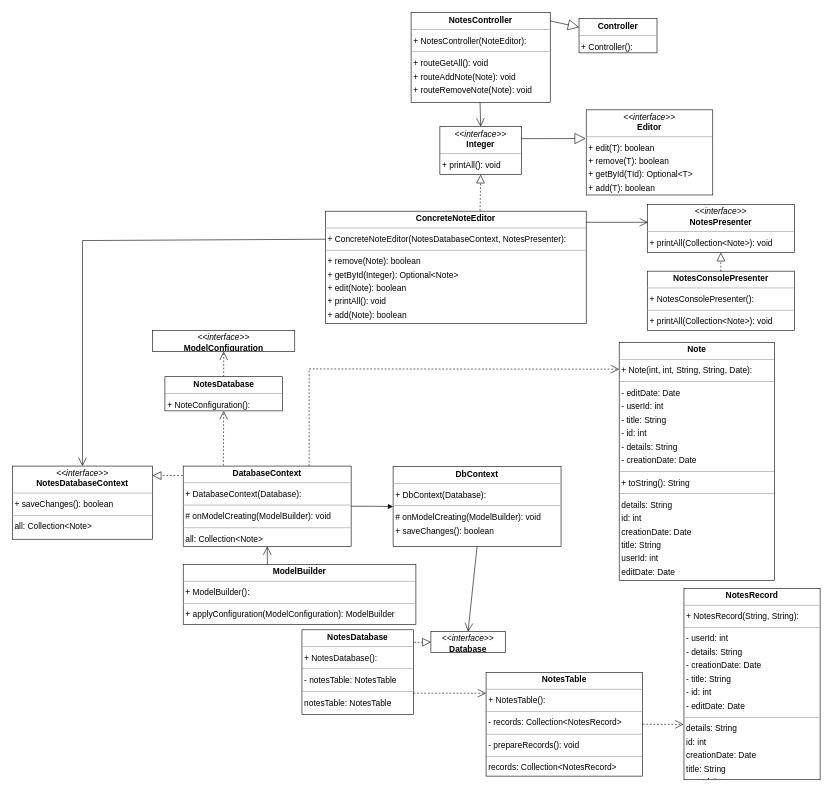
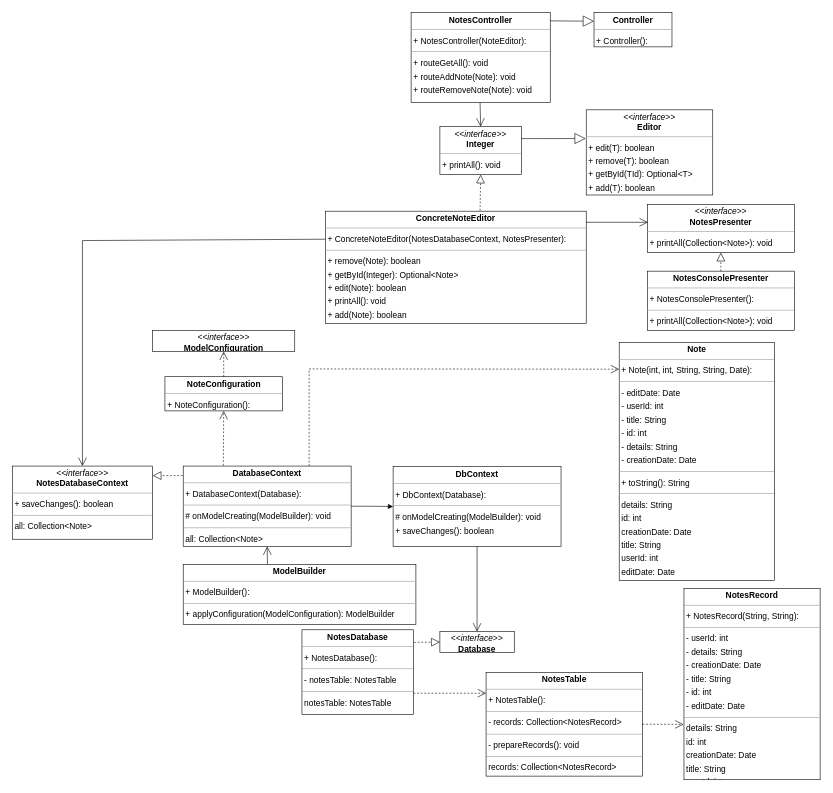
  <mxCell id="0" />
  <mxCell id="1" parent="0" />
  <mxCell id="2" value="&lt;p style=&quot;margin:0px;margin-top:4px;text-align:center;&quot;&gt;&lt;b&gt;ConcreteNoteEditor&lt;/b&gt;&lt;/p&gt;&lt;hr size=&quot;1&quot;/&gt;&lt;p style=&quot;margin:0 0 0 4px;line-height:1.6;&quot;&gt;+ ConcreteNoteEditor(NotesDatabaseContext, NotesPresenter): &lt;/p&gt;&lt;hr size=&quot;1&quot;/&gt;&lt;p style=&quot;margin:0 0 0 4px;line-height:1.6;&quot;&gt;+ remove(Note): boolean&lt;br/&gt;+ getById(Integer): Optional&amp;lt;Note&amp;gt;&lt;br/&gt;+ edit(Note): boolean&lt;br/&gt;+ printAll(): void&lt;br/&gt;+ add(Note): boolean&lt;/p&gt;&lt;hr size=&quot;1&quot;/&gt;&lt;p style=&quot;margin:0 0 0 4px;line-height:1.6;&quot;&gt; all: Collection&amp;lt;Note&amp;gt;&lt;/p&gt;" style="verticalAlign=top;align=left;overflow=fill;fontSize=14;fontFamily=Helvetica;html=1;rounded=0;shadow=0;comic=0;labelBackgroundColor=none;strokeWidth=1;" parent="1" vertex="1"><mxGeometry x="542" y="351" width="435" height="187" as="geometry" /></mxCell>
- <mxCell id="3" value="&lt;p style=&quot;margin:0px;margin-top:4px;text-align:center;&quot;&gt;&lt;b&gt;Controller&lt;/b&gt;&lt;/p&gt;&lt;hr size=&quot;1&quot;/&gt;&lt;p style=&quot;margin:0 0 0 4px;line-height:1.6;&quot;&gt;+ Controller(): &lt;/p&gt;" style="verticalAlign=top;align=left;overflow=fill;fontSize=14;fontFamily=Helvetica;html=1;rounded=0;shadow=0;comic=0;labelBackgroundColor=none;strokeWidth=1;" parent="1" vertex="1"><mxGeometry x="965" y="30" width="130" height="57" as="geometry" /></mxCell>
- <mxCell id="4" value="&lt;p style=&quot;margin:0px;margin-top:4px;text-align:center;&quot;&gt;&lt;i&gt;&amp;lt;&amp;lt;interface&amp;gt;&amp;gt;&lt;/i&gt;&lt;br/&gt;&lt;b&gt;Database&lt;/b&gt;&lt;/p&gt;&lt;hr size=&quot;1&quot;/&gt;" style="verticalAlign=top;align=left;overflow=fill;fontSize=14;fontFamily=Helvetica;html=1;rounded=0;shadow=0;comic=0;labelBackgroundColor=none;strokeWidth=1;" parent="1" vertex="1"><mxGeometry x="718" y="1052" width="124" height="35" as="geometry" /></mxCell>
+ <mxCell id="3" value="&lt;p style=&quot;margin:0px;margin-top:4px;text-align:center;&quot;&gt;&lt;b&gt;Controller&lt;/b&gt;&lt;/p&gt;&lt;hr size=&quot;1&quot;/&gt;&lt;p style=&quot;margin:0 0 0 4px;line-height:1.6;&quot;&gt;+ Controller(): &lt;/p&gt;" style="verticalAlign=top;align=left;overflow=fill;fontSize=14;fontFamily=Helvetica;html=1;rounded=0;shadow=0;comic=0;labelBackgroundColor=none;strokeWidth=1;" parent="1" vertex="1"><mxGeometry x="990" y="20" width="130" height="57" as="geometry" /></mxCell>
+ <mxCell id="4" value="&lt;p style=&quot;margin:0px;margin-top:4px;text-align:center;&quot;&gt;&lt;i&gt;&amp;lt;&amp;lt;interface&amp;gt;&amp;gt;&lt;/i&gt;&lt;br/&gt;&lt;b&gt;Database&lt;/b&gt;&lt;/p&gt;&lt;hr size=&quot;1&quot;/&gt;" style="verticalAlign=top;align=left;overflow=fill;fontSize=14;fontFamily=Helvetica;html=1;rounded=0;shadow=0;comic=0;labelBackgroundColor=none;strokeWidth=1;" parent="1" vertex="1"><mxGeometry x="733" y="1052" width="124" height="35" as="geometry" /></mxCell>
  <mxCell id="5" value="&lt;p style=&quot;margin:0px;margin-top:4px;text-align:center;&quot;&gt;&lt;b&gt;DatabaseContext&lt;/b&gt;&lt;/p&gt;&lt;hr size=&quot;1&quot;/&gt;&lt;p style=&quot;margin:0 0 0 4px;line-height:1.6;&quot;&gt;+ DatabaseContext(Database): &lt;/p&gt;&lt;hr size=&quot;1&quot;/&gt;&lt;p style=&quot;margin:0 0 0 4px;line-height:1.6;&quot;&gt;# onModelCreating(ModelBuilder): void&lt;/p&gt;&lt;hr size=&quot;1&quot;/&gt;&lt;p style=&quot;margin:0 0 0 4px;line-height:1.6;&quot;&gt; all: Collection&amp;lt;Note&amp;gt;&lt;/p&gt;" style="verticalAlign=top;align=left;overflow=fill;fontSize=14;fontFamily=Helvetica;html=1;rounded=0;shadow=0;comic=0;labelBackgroundColor=none;strokeWidth=1;" parent="1" vertex="1"><mxGeometry x="305" y="776" width="280" height="134" as="geometry" /></mxCell>
  <mxCell id="6" value="&lt;p style=&quot;margin:0px;margin-top:4px;text-align:center;&quot;&gt;&lt;b&gt;DbContext&lt;/b&gt;&lt;/p&gt;&lt;hr size=&quot;1&quot;/&gt;&lt;p style=&quot;margin:0 0 0 4px;line-height:1.6;&quot;&gt;+ DbContext(Database): &lt;/p&gt;&lt;hr size=&quot;1&quot;/&gt;&lt;p style=&quot;margin:0 0 0 4px;line-height:1.6;&quot;&gt;# onModelCreating(ModelBuilder): void&lt;br/&gt;+ saveChanges(): boolean&lt;/p&gt;" style="verticalAlign=top;align=left;overflow=fill;fontSize=14;fontFamily=Helvetica;html=1;rounded=0;shadow=0;comic=0;labelBackgroundColor=none;strokeWidth=1;" parent="1" vertex="1"><mxGeometry x="655" y="777" width="280" height="133" as="geometry" /></mxCell>
  <mxCell id="7" value="&lt;p style=&quot;margin:0px;margin-top:4px;text-align:center;&quot;&gt;&lt;i&gt;&amp;lt;&amp;lt;interface&amp;gt;&amp;gt;&lt;/i&gt;&lt;br/&gt;&lt;b&gt;Editor&lt;T, TId&gt;&lt;/b&gt;&lt;/p&gt;&lt;hr size=&quot;1&quot;/&gt;&lt;p style=&quot;margin:0 0 0 4px;line-height:1.6;&quot;&gt;+ edit(T): boolean&lt;br/&gt;+ remove(T): boolean&lt;br/&gt;+ getById(TId): Optional&amp;lt;T&amp;gt;&lt;br/&gt;+ add(T): boolean&lt;/p&gt;&lt;hr size=&quot;1&quot;/&gt;&lt;p style=&quot;margin:0 0 0 4px;line-height:1.6;&quot;&gt; all: Collection&amp;lt;T&amp;gt;&lt;/p&gt;" style="verticalAlign=top;align=left;overflow=fill;fontSize=14;fontFamily=Helvetica;html=1;rounded=0;shadow=0;comic=0;labelBackgroundColor=none;strokeWidth=1;" parent="1" vertex="1"><mxGeometry x="977" y="182" width="211" height="142" as="geometry" /></mxCell>
  <mxCell id="8" value="&lt;p style=&quot;margin:0px;margin-top:4px;text-align:center;&quot;&gt;&lt;b&gt;ModelBuilder&lt;/b&gt;&lt;/p&gt;&lt;hr size=&quot;1&quot;/&gt;&lt;p style=&quot;margin:0 0 0 4px;line-height:1.6;&quot;&gt;+ ModelBuilder(): &lt;/p&gt;&lt;hr size=&quot;1&quot;/&gt;&lt;p style=&quot;margin:0 0 0 4px;line-height:1.6;&quot;&gt;+ applyConfiguration(ModelConfiguration): ModelBuilder&lt;/p&gt;" style="verticalAlign=top;align=left;overflow=fill;fontSize=14;fontFamily=Helvetica;html=1;rounded=0;shadow=0;comic=0;labelBackgroundColor=none;strokeWidth=1;" parent="1" vertex="1"><mxGeometry x="305" y="940" width="388" height="100" as="geometry" /></mxCell>
  <mxCell id="9" value="&lt;p style=&quot;margin:0px;margin-top:4px;text-align:center;&quot;&gt;&lt;i&gt;&amp;lt;&amp;lt;interface&amp;gt;&amp;gt;&lt;/i&gt;&lt;br/&gt;&lt;b&gt;ModelConfiguration&lt;T&gt;&lt;/b&gt;&lt;/p&gt;&lt;hr size=&quot;1&quot;/&gt;" style="verticalAlign=top;align=left;overflow=fill;fontSize=14;fontFamily=Helvetica;html=1;rounded=0;shadow=0;comic=0;labelBackgroundColor=none;strokeWidth=1;" parent="1" vertex="1"><mxGeometry x="254" y="550" width="237" height="35" as="geometry" /></mxCell>
  <mxCell id="10" value="&lt;p style=&quot;margin:0px;margin-top:4px;text-align:center;&quot;&gt;&lt;b&gt;Note&lt;/b&gt;&lt;/p&gt;&lt;hr size=&quot;1&quot;/&gt;&lt;p style=&quot;margin:0 0 0 4px;line-height:1.6;&quot;&gt;+ Note(int, int, String, String, Date): &lt;/p&gt;&lt;hr size=&quot;1&quot;/&gt;&lt;p style=&quot;margin:0 0 0 4px;line-height:1.6;&quot;&gt;- editDate: Date&lt;br/&gt;- userId: int&lt;br/&gt;- title: String&lt;br/&gt;- id: int&lt;br/&gt;- details: String&lt;br/&gt;- creationDate: Date&lt;/p&gt;&lt;hr size=&quot;1&quot;/&gt;&lt;p style=&quot;margin:0 0 0 4px;line-height:1.6;&quot;&gt;+ toString(): String&lt;/p&gt;&lt;hr size=&quot;1&quot;/&gt;&lt;p style=&quot;margin:0 0 0 4px;line-height:1.6;&quot;&gt; details: String&lt;br/&gt; id: int&lt;br/&gt; creationDate: Date&lt;br/&gt; title: String&lt;br/&gt; userId: int&lt;br/&gt; editDate: Date&lt;/p&gt;" style="verticalAlign=top;align=left;overflow=fill;fontSize=14;fontFamily=Helvetica;html=1;rounded=0;shadow=0;comic=0;labelBackgroundColor=none;strokeWidth=1;" parent="1" vertex="1"><mxGeometry x="1032" y="570" width="259" height="397" as="geometry" /></mxCell>
- <mxCell id="11" value="&lt;p style=&quot;margin:0px;margin-top:4px;text-align:center;&quot;&gt;&lt;b&gt;NotesDatabase&lt;/b&gt;&lt;/p&gt;&lt;hr size=&quot;1&quot;/&gt;&lt;p style=&quot;margin:0 0 0 4px;line-height:1.6;&quot;&gt;+ NoteConfiguration(): &lt;/p&gt;" style="verticalAlign=top;align=left;overflow=fill;fontSize=14;fontFamily=Helvetica;html=1;rounded=0;shadow=0;comic=0;labelBackgroundColor=none;strokeWidth=1;" parent="1" vertex="1"><mxGeometry x="274.5" y="627" width="196" height="57" as="geometry" /></mxCell>
+ <mxCell id="11" value="&lt;p style=&quot;margin:0px;margin-top:4px;text-align:center;&quot;&gt;&lt;b&gt;NoteConfiguration&lt;/b&gt;&lt;/p&gt;&lt;hr size=&quot;1&quot;/&gt;&lt;p style=&quot;margin:0 0 0 4px;line-height:1.6;&quot;&gt;+ NoteConfiguration(): &lt;/p&gt;" style="verticalAlign=top;align=left;overflow=fill;fontSize=14;fontFamily=Helvetica;html=1;rounded=0;shadow=0;comic=0;labelBackgroundColor=none;strokeWidth=1;" parent="1" vertex="1"><mxGeometry x="274.5" y="627" width="196" height="57" as="geometry" /></mxCell>
  <mxCell id="12" value="&lt;p style=&quot;margin:0px;margin-top:4px;text-align:center;&quot;&gt;&lt;i&gt;&amp;lt;&amp;lt;interface&amp;gt;&amp;gt;&lt;/i&gt;&lt;br/&gt;&lt;b&gt;Integer&lt;/b&gt;&lt;/p&gt;&lt;hr size=&quot;1&quot;/&gt;&lt;p style=&quot;margin:0 0 0 4px;line-height:1.6;&quot;&gt;+ printAll(): void&lt;/p&gt;" style="verticalAlign=top;align=left;overflow=fill;fontSize=14;fontFamily=Helvetica;html=1;rounded=0;shadow=0;comic=0;labelBackgroundColor=none;strokeWidth=1;" parent="1" vertex="1"><mxGeometry x="733" y="210" width="136" height="80" as="geometry" /></mxCell>
  <mxCell id="13" value="&lt;p style=&quot;margin:0px;margin-top:4px;text-align:center;&quot;&gt;&lt;b&gt;NotesConsolePresenter&lt;/b&gt;&lt;/p&gt;&lt;hr size=&quot;1&quot;/&gt;&lt;p style=&quot;margin:0 0 0 4px;line-height:1.6;&quot;&gt;+ NotesConsolePresenter(): &lt;/p&gt;&lt;hr size=&quot;1&quot;/&gt;&lt;p style=&quot;margin:0 0 0 4px;line-height:1.6;&quot;&gt;+ printAll(Collection&amp;lt;Note&amp;gt;): void&lt;/p&gt;" style="verticalAlign=top;align=left;overflow=fill;fontSize=14;fontFamily=Helvetica;html=1;rounded=0;shadow=0;comic=0;labelBackgroundColor=none;strokeWidth=1;" parent="1" vertex="1"><mxGeometry x="1079" y="451" width="245" height="99" as="geometry" /></mxCell>
  <mxCell id="14" value="&lt;p style=&quot;margin:0px;margin-top:4px;text-align:center;&quot;&gt;&lt;b&gt;NotesController&lt;/b&gt;&lt;/p&gt;&lt;hr size=&quot;1&quot;/&gt;&lt;p style=&quot;margin:0 0 0 4px;line-height:1.6;&quot;&gt;+ NotesController(NoteEditor): &lt;/p&gt;&lt;hr size=&quot;1&quot;/&gt;&lt;p style=&quot;margin:0 0 0 4px;line-height:1.6;&quot;&gt;+ routeGetAll(): void&lt;br/&gt;+ routeAddNote(Note): void&lt;br/&gt;+ routeRemoveNote(Note): void&lt;/p&gt;" style="verticalAlign=top;align=left;overflow=fill;fontSize=14;fontFamily=Helvetica;html=1;rounded=0;shadow=0;comic=0;labelBackgroundColor=none;strokeWidth=1;" parent="1" vertex="1"><mxGeometry x="685" y="20" width="232" height="150" as="geometry" /></mxCell>
  <mxCell id="15" value="&lt;p style=&quot;margin:0px;margin-top:4px;text-align:center;&quot;&gt;&lt;b&gt;NotesDatabase&lt;/b&gt;&lt;/p&gt;&lt;hr size=&quot;1&quot;/&gt;&lt;p style=&quot;margin:0 0 0 4px;line-height:1.6;&quot;&gt;+ NotesDatabase(): &lt;/p&gt;&lt;hr size=&quot;1&quot;/&gt;&lt;p style=&quot;margin:0 0 0 4px;line-height:1.6;&quot;&gt;- notesTable: NotesTable&lt;/p&gt;&lt;hr size=&quot;1&quot;/&gt;&lt;p style=&quot;margin:0 0 0 4px;line-height:1.6;&quot;&gt; notesTable: NotesTable&lt;/p&gt;" style="verticalAlign=top;align=left;overflow=fill;fontSize=14;fontFamily=Helvetica;html=1;rounded=0;shadow=0;comic=0;labelBackgroundColor=none;strokeWidth=1;" parent="1" vertex="1"><mxGeometry x="503" y="1049" width="186" height="141" as="geometry" /></mxCell>
  <mxCell id="16" value="&lt;p style=&quot;margin:0px;margin-top:4px;text-align:center;&quot;&gt;&lt;i&gt;&amp;lt;&amp;lt;interface&amp;gt;&amp;gt;&lt;/i&gt;&lt;br/&gt;&lt;b&gt;NotesDatabaseContext&lt;/b&gt;&lt;/p&gt;&lt;hr size=&quot;1&quot;/&gt;&lt;p style=&quot;margin:0 0 0 4px;line-height:1.6;&quot;&gt;+ saveChanges(): boolean&lt;/p&gt;&lt;hr size=&quot;1&quot;/&gt;&lt;p style=&quot;margin:0 0 0 4px;line-height:1.6;&quot;&gt; all: Collection&amp;lt;Note&amp;gt;&lt;/p&gt;" style="verticalAlign=top;align=left;overflow=fill;fontSize=14;fontFamily=Helvetica;html=1;rounded=0;shadow=0;comic=0;labelBackgroundColor=none;strokeWidth=1;" parent="1" vertex="1"><mxGeometry x="20" y="776" width="234" height="122" as="geometry" /></mxCell>
  <mxCell id="17" value="&lt;p style=&quot;margin:0px;margin-top:4px;text-align:center;&quot;&gt;&lt;i&gt;&amp;lt;&amp;lt;interface&amp;gt;&amp;gt;&lt;/i&gt;&lt;br/&gt;&lt;b&gt;NotesPresenter&lt;/b&gt;&lt;/p&gt;&lt;hr size=&quot;1&quot;/&gt;&lt;p style=&quot;margin:0 0 0 4px;line-height:1.6;&quot;&gt;+ printAll(Collection&amp;lt;Note&amp;gt;): void&lt;/p&gt;" style="verticalAlign=top;align=left;overflow=fill;fontSize=14;fontFamily=Helvetica;html=1;rounded=0;shadow=0;comic=0;labelBackgroundColor=none;strokeWidth=1;" parent="1" vertex="1"><mxGeometry x="1079" y="340" width="245" height="80" as="geometry" /></mxCell>
  <mxCell id="18" value="&lt;p style=&quot;margin:0px;margin-top:4px;text-align:center;&quot;&gt;&lt;b&gt;NotesRecord&lt;/b&gt;&lt;/p&gt;&lt;hr size=&quot;1&quot;/&gt;&lt;p style=&quot;margin:0 0 0 4px;line-height:1.6;&quot;&gt;+ NotesRecord(String, String): &lt;/p&gt;&lt;hr size=&quot;1&quot;/&gt;&lt;p style=&quot;margin:0 0 0 4px;line-height:1.6;&quot;&gt;- userId: int&lt;br/&gt;- details: String&lt;br/&gt;- creationDate: Date&lt;br/&gt;- title: String&lt;br/&gt;- id: int&lt;br/&gt;- editDate: Date&lt;/p&gt;&lt;hr size=&quot;1&quot;/&gt;&lt;p style=&quot;margin:0 0 0 4px;line-height:1.6;&quot;&gt; details: String&lt;br/&gt; id: int&lt;br/&gt; creationDate: Date&lt;br/&gt; title: String&lt;br/&gt; userId: int&lt;br/&gt; editDate: Date&lt;/p&gt;" style="verticalAlign=top;align=left;overflow=fill;fontSize=14;fontFamily=Helvetica;html=1;rounded=0;shadow=0;comic=0;labelBackgroundColor=none;strokeWidth=1;" parent="1" vertex="1"><mxGeometry x="1140" y="980" width="227" height="319" as="geometry" /></mxCell>
  <mxCell id="19" value="&lt;p style=&quot;margin:0px;margin-top:4px;text-align:center;&quot;&gt;&lt;b&gt;NotesTable&lt;/b&gt;&lt;/p&gt;&lt;hr size=&quot;1&quot;/&gt;&lt;p style=&quot;margin:0 0 0 4px;line-height:1.6;&quot;&gt;+ NotesTable(): &lt;/p&gt;&lt;hr size=&quot;1&quot;/&gt;&lt;p style=&quot;margin:0 0 0 4px;line-height:1.6;&quot;&gt;- records: Collection&amp;lt;NotesRecord&amp;gt;&lt;/p&gt;&lt;hr size=&quot;1&quot;/&gt;&lt;p style=&quot;margin:0 0 0 4px;line-height:1.6;&quot;&gt;- prepareRecords(): void&lt;/p&gt;&lt;hr size=&quot;1&quot;/&gt;&lt;p style=&quot;margin:0 0 0 4px;line-height:1.6;&quot;&gt; records: Collection&amp;lt;NotesRecord&amp;gt;&lt;/p&gt;" style="verticalAlign=top;align=left;overflow=fill;fontSize=14;fontFamily=Helvetica;html=1;rounded=0;shadow=0;comic=0;labelBackgroundColor=none;strokeWidth=1;" parent="1" vertex="1"><mxGeometry x="810" y="1120" width="261" height="173" as="geometry" /></mxCell>
  <mxCell id="20" value="" style="endArrow=open;endFill=1;endSize=12;html=1;rounded=0;exitX=0;exitY=0.25;exitDx=0;exitDy=0;entryX=0.5;entryY=0;entryDx=0;entryDy=0;" edge="1" parent="1" source="2" target="16"><mxGeometry width="160" relative="1" as="geometry"><mxPoint x="280" y="660" as="sourcePoint" /><mxPoint x="440" y="660" as="targetPoint" /><Array as="points"><mxPoint x="137" y="400" /></Array></mxGeometry></mxCell>
  <mxCell id="21" value="" style="endArrow=open;dashed=1;endFill=0;endSize=12;html=1;rounded=0;entryX=0.5;entryY=1;entryDx=0;entryDy=0;exitX=0.5;exitY=0;exitDx=0;exitDy=0;" edge="1" parent="1" source="11" target="9"><mxGeometry width="160" relative="1" as="geometry"><mxPoint x="249.5" y="660" as="sourcePoint" /><mxPoint x="409.5" y="660" as="targetPoint" /></mxGeometry></mxCell>
  <mxCell id="22" value="" style="endArrow=open;endSize=12;dashed=1;html=1;rounded=0;entryX=0.5;entryY=1;entryDx=0;entryDy=0;exitX=0.239;exitY=-0.006;exitDx=0;exitDy=0;exitPerimeter=0;" edge="1" parent="1" source="5" target="11"><mxGeometry width="160" relative="1" as="geometry"><mxPoint x="290" y="650" as="sourcePoint" /><mxPoint x="450" y="650" as="targetPoint" /></mxGeometry></mxCell>
  <mxCell id="23" value="" style="endArrow=block;dashed=1;endFill=0;endSize=12;html=1;rounded=0;exitX=-0.004;exitY=0.118;exitDx=0;exitDy=0;exitPerimeter=0;entryX=1;entryY=0.131;entryDx=0;entryDy=0;entryPerimeter=0;" edge="1" parent="1" source="5" target="16"><mxGeometry width="160" relative="1" as="geometry"><mxPoint x="240" y="762" as="sourcePoint" /><mxPoint x="260" y="792" as="targetPoint" /></mxGeometry></mxCell>
  <mxCell id="24" value="" style="endArrow=open;endFill=1;endSize=12;html=1;rounded=0;entryX=0.5;entryY=1;entryDx=0;entryDy=0;exitX=0.362;exitY=-0.003;exitDx=0;exitDy=0;exitPerimeter=0;" edge="1" parent="1" source="8" target="5"><mxGeometry width="160" relative="1" as="geometry"><mxPoint x="340" y="920" as="sourcePoint" /><mxPoint x="500" y="920" as="targetPoint" /></mxGeometry></mxCell>
  <mxCell id="25" value="" style="endArrow=block;endFill=1;html=1;edgeStyle=orthogonalEdgeStyle;align=left;verticalAlign=top;rounded=0;exitX=1;exitY=0.5;exitDx=0;exitDy=0;entryX=0;entryY=0.5;entryDx=0;entryDy=0;" edge="1" parent="1" source="5" target="6"><mxGeometry x="-1" relative="1" as="geometry"><mxPoint x="550" y="900" as="sourcePoint" /><mxPoint x="710" y="900" as="targetPoint" /></mxGeometry></mxCell>
  <mxCell id="26" value="" style="endArrow=open;endFill=1;endSize=12;html=1;rounded=0;entryX=0.5;entryY=0;entryDx=0;entryDy=0;exitX=0.5;exitY=1;exitDx=0;exitDy=0;" edge="1" parent="1" source="6" target="4"><mxGeometry width="160" relative="1" as="geometry"><mxPoint x="670" y="930" as="sourcePoint" /><mxPoint x="830" y="930" as="targetPoint" /></mxGeometry></mxCell>
  <mxCell id="27" value="" style="endArrow=block;dashed=1;endFill=0;endSize=12;html=1;rounded=0;entryX=0;entryY=0.5;entryDx=0;entryDy=0;" edge="1" parent="1" target="4"><mxGeometry width="160" relative="1" as="geometry"><mxPoint x="690" y="1070" as="sourcePoint" /><mxPoint x="720" y="989.782" as="targetPoint" /></mxGeometry></mxCell>
  <mxCell id="28" value="" style="endArrow=open;endSize=12;dashed=1;html=1;rounded=0;exitX=1;exitY=0.75;exitDx=0;exitDy=0;entryX=0;entryY=0.201;entryDx=0;entryDy=0;entryPerimeter=0;" edge="1" parent="1" source="15" target="19"><mxGeometry width="160" relative="1" as="geometry"><mxPoint x="733" y="1110" as="sourcePoint" /><mxPoint x="740" y="1150" as="targetPoint" /></mxGeometry></mxCell>
  <mxCell id="29" value="" style="endArrow=open;endSize=12;dashed=1;html=1;rounded=0;exitX=1;exitY=0.5;exitDx=0;exitDy=0;entryX=-0.003;entryY=0.711;entryDx=0;entryDy=0;entryPerimeter=0;" edge="1" parent="1" source="19" target="18"><mxGeometry width="160" relative="1" as="geometry"><mxPoint x="970" y="970" as="sourcePoint" /><mxPoint x="1130" y="970" as="targetPoint" /></mxGeometry></mxCell>
  <mxCell id="30" value="" style="endArrow=open;endSize=12;dashed=1;html=1;rounded=0;entryX=0;entryY=0.112;entryDx=0;entryDy=0;exitX=0.75;exitY=0;exitDx=0;exitDy=0;entryPerimeter=0;" edge="1" parent="1" source="5" target="10"><mxGeometry width="160" relative="1" as="geometry"><mxPoint x="600" y="751.196" as="sourcePoint" /><mxPoint x="600.58" y="660" as="targetPoint" /><Array as="points"><mxPoint x="515" y="614" /></Array></mxGeometry></mxCell>
  <mxCell id="31" value="" style="endArrow=block;dashed=1;endFill=0;endSize=12;html=1;rounded=0;exitX=0.5;exitY=0;exitDx=0;exitDy=0;entryX=0.5;entryY=1;entryDx=0;entryDy=0;" edge="1" parent="1" source="13" target="17"><mxGeometry width="160" relative="1" as="geometry"><mxPoint x="1040" y="580" as="sourcePoint" /><mxPoint x="1200" y="580" as="targetPoint" /></mxGeometry></mxCell>
  <mxCell id="32" value="" style="endArrow=open;endFill=1;endSize=12;html=1;rounded=0;entryX=0.004;entryY=0.369;entryDx=0;entryDy=0;exitX=0.999;exitY=0.099;exitDx=0;exitDy=0;exitPerimeter=0;entryPerimeter=0;" edge="1" parent="1" source="2" target="17"><mxGeometry width="160" relative="1" as="geometry"><mxPoint x="1020" y="370" as="sourcePoint" /><mxPoint x="1020" y="512" as="targetPoint" /></mxGeometry></mxCell>
  <mxCell id="33" value="" style="endArrow=block;dashed=1;endFill=0;endSize=12;html=1;rounded=0;entryX=0.5;entryY=1;entryDx=0;entryDy=0;" edge="1" parent="1" target="12"><mxGeometry width="160" relative="1" as="geometry"><mxPoint x="800" y="350" as="sourcePoint" /><mxPoint x="890" y="370" as="targetPoint" /></mxGeometry></mxCell>
  <mxCell id="34" value="" style="endArrow=block;endSize=16;endFill=0;html=1;rounded=0;exitX=1;exitY=0.25;exitDx=0;exitDy=0;entryX=-0.004;entryY=0.337;entryDx=0;entryDy=0;entryPerimeter=0;" edge="1" parent="1" source="12" target="7"><mxGeometry width="160" relative="1" as="geometry"><mxPoint x="820" y="320" as="sourcePoint" /><mxPoint x="980" y="320" as="targetPoint" /></mxGeometry></mxCell>
  <mxCell id="35" value="" style="endArrow=open;endFill=1;endSize=12;html=1;rounded=0;entryX=0.5;entryY=0;entryDx=0;entryDy=0;" edge="1" parent="1" target="12"><mxGeometry width="160" relative="1" as="geometry"><mxPoint x="800" y="170" as="sourcePoint" /><mxPoint x="980" y="320" as="targetPoint" /></mxGeometry></mxCell>
  <mxCell id="36" value="" style="endArrow=block;endSize=16;endFill=0;html=1;rounded=0;exitX=0.999;exitY=0.091;exitDx=0;exitDy=0;entryX=0;entryY=0.25;entryDx=0;entryDy=0;exitPerimeter=0;" edge="1" parent="1" source="14" target="3"><mxGeometry width="160" relative="1" as="geometry"><mxPoint x="879" y="240" as="sourcePoint" /><mxPoint x="986.156" y="239.854" as="targetPoint" /></mxGeometry></mxCell>
